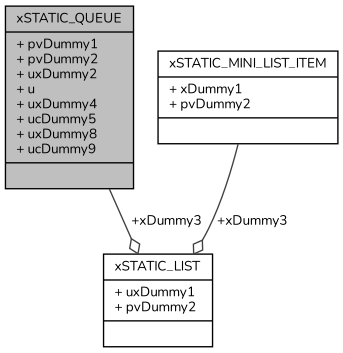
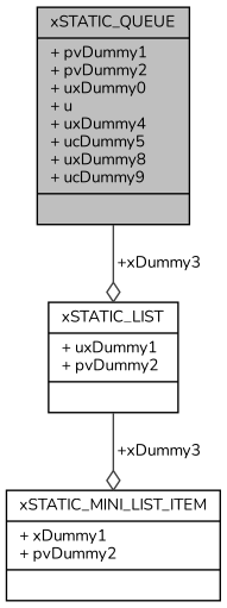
  digraph {
    fontname=Nunito
    node [color=black fillcolor=white fontname=Nunito fontsize=10 shape=record style=filled]
    edge [arrowhead=odiamond color=grey25 fontname=Nunito fontsize=10 labelfontname=Helvetica labelfontsize=10 style=solid]
-   n1 [fillcolor=grey75 fontcolor=black height=0.2 label="{xSTATIC_QUEUE\n|+ pvDummy1\l+ pvDummy2\l+ uxDummy2\l+ u\l+ uxDummy4\l+ ucDummy5\l+ uxDummy8\l+ ucDummy9\l|}" width=0.4]
+   n1 [fillcolor=grey75 fontcolor=black height=0.2 label="{xSTATIC_QUEUE\n|+ pvDummy1\l+ pvDummy2\l+ uxDummy0\l+ u\l+ uxDummy4\l+ ucDummy5\l+ uxDummy8\l+ ucDummy9\l|}" width=0.4]
    n2 [height=0.2 label="{xSTATIC_LIST\n|+ uxDummy1\l+ pvDummy2\l|}" width=0.4]
    n3 [height=0.2 label="{xSTATIC_MINI_LIST_ITEM\n|+ xDummy1\l+ pvDummy2\l|}" width=0.4]
    n1 -> n2 [label=" +xDummy3"]
-   n3 -> n2 [label=" +xDummy3"]
+   n2 -> n3 [label=" +xDummy3"]
  }
